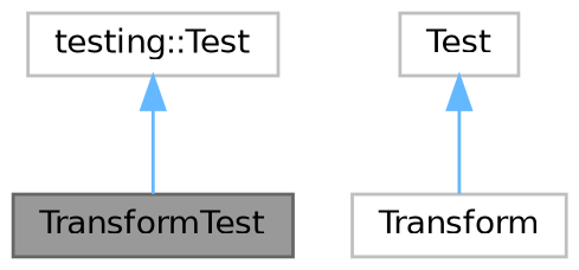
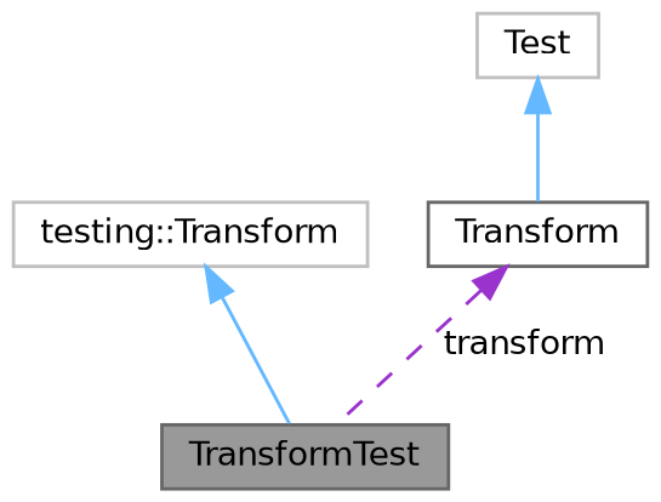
  digraph {
    node [color=gray40 fillcolor=white fontname=Helvetica fontsize=10 shape=box style=filled]
    edge [color=steelblue1 dir=back fontname=Helvetica fontsize=10 labelfontname=Helvetica labelfontsize=10 style=solid]
    n1 [fillcolor=grey60 fontcolor=black height=0.2 label=TransformTest width=0.4]
-   n2 [color=grey75 height=0.2 label="testing::Test" width=0.4]
-   n3 [color=grey75 height=0.2 label=Transform width=0.4]
+   n2 [color=grey75 height=0.2 label="testing::Transform" width=0.4]
+   n3 [height=0.2 label=Transform width=0.4]
    n4 [color=grey75 height=0.2 label=Test width=0.4]
    n2 -> n1
+   n3 -> n1 [color=darkorchid3 label=" transform" style=dashed]
    n4 -> n3
  }
